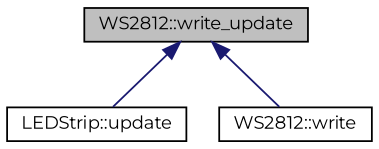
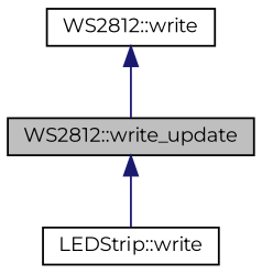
  digraph {
    fontname=Montserrat
    rankdir=TB
    node [color=black fillcolor=white fontname=Montserrat fontsize=10 shape=record style=filled]
    edge [color=midnightblue dir=back fontname=Montserrat fontsize=10 labelfontname=Helvetica labelfontsize=10 style=solid]
    n1 [fillcolor=grey75 fontcolor=black height=0.2 label="WS2812::write_update" width=0.4]
-   n2 [height=0.2 label="LEDStrip::update" width=0.4]
+   n2 [height=0.2 label="LEDStrip::write" width=0.4]
    n3 [height=0.2 label="WS2812::write" width=0.4]
    n1 -> n2
-   n1 -> n3
+   n3 -> n1
  }
